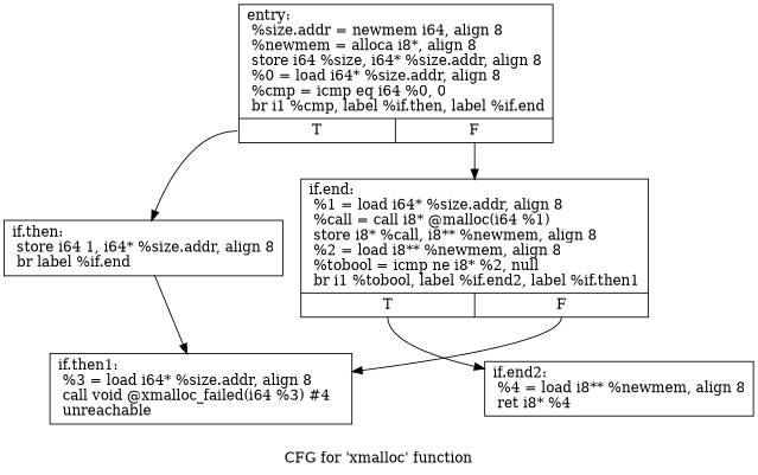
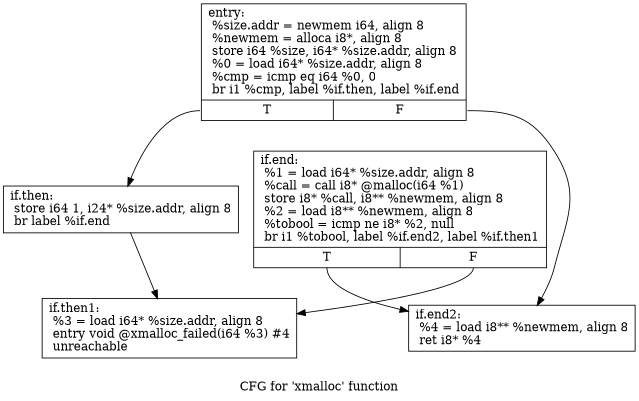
  digraph {
    label="CFG for 'xmalloc' function"
    node [shape=record]
    edge [tailport=s0]
    n1 [label="{entry:\l  %size.addr = newmem i64, align 8\l  %newmem = alloca i8*, align 8\l  store i64 %size, i64* %size.addr, align 8\l  %0 = load i64* %size.addr, align 8\l  %cmp = icmp eq i64 %0, 0\l  br i1 %cmp, label %if.then, label %if.end\l|{<s0>T|<s1>F}}"]
-   n2 [label="{if.then:                                          \l  store i64 1, i64* %size.addr, align 8\l  br label %if.end\l}"]
+   n2 [label="{if.then:                                          \l  store i64 1, i24* %size.addr, align 8\l  br label %if.end\l}"]
    n3 [label="{if.end:                                           \l  %1 = load i64* %size.addr, align 8\l  %call = call i8* @malloc(i64 %1)\l  store i8* %call, i8** %newmem, align 8\l  %2 = load i8** %newmem, align 8\l  %tobool = icmp ne i8* %2, null\l  br i1 %tobool, label %if.end2, label %if.then1\l|{<s0>T|<s1>F}}"]
-   n4 [label="{if.then1:                                         \l  %3 = load i64* %size.addr, align 8\l  call void @xmalloc_failed(i64 %3) #4\l  unreachable\l}"]
+   n4 [label="{if.then1:                                         \l  %3 = load i64* %size.addr, align 8\l  entry void @xmalloc_failed(i64 %3) #4\l  unreachable\l}"]
    n5 [label="{if.end2:                                          \l  %4 = load i8** %newmem, align 8\l  ret i8* %4\l}"]
    n1 -> n2
-   n1 -> n3 [tailport=s1]
+   n1 -> n5 [tailport=s1]
    n2 -> n4
    n3 -> n4 [tailport=s1]
    n3 -> n5
  }
